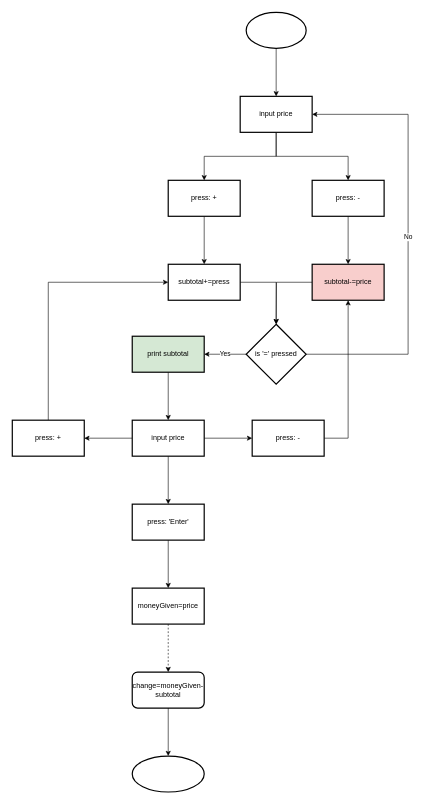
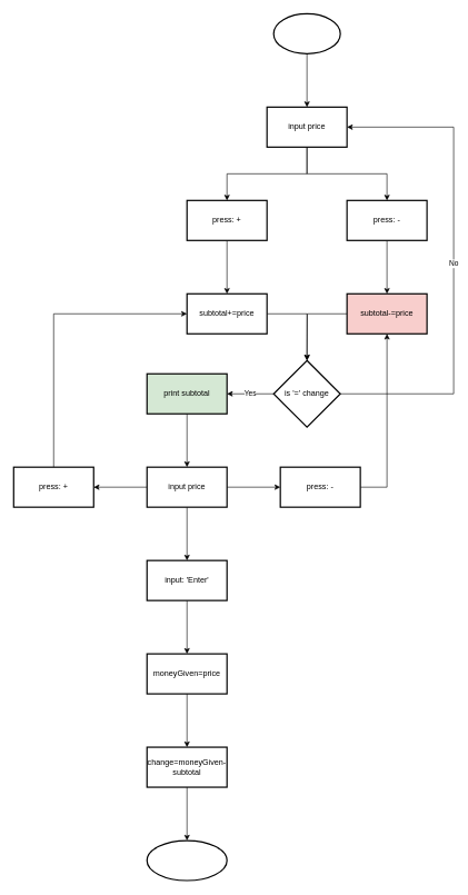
  <mxCell id="0" />
  <mxCell id="1" parent="0" />
  <mxCell id="2" value="" style="edgeStyle=orthogonalEdgeStyle;rounded=0;orthogonalLoop=1;jettySize=auto;html=1;" edge="1" parent="1" source="3" target="6"><mxGeometry relative="1" as="geometry" /></mxCell>
  <mxCell id="3" value="" style="strokeWidth=2;html=1;shape=mxgraph.flowchart.start_1;whiteSpace=wrap;" vertex="1" parent="1"><mxGeometry x="410" y="20" width="100" height="60" as="geometry" /></mxCell>
  <mxCell id="4" value="" style="edgeStyle=orthogonalEdgeStyle;rounded=0;orthogonalLoop=1;jettySize=auto;html=1;" edge="1" parent="1" source="6" target="8"><mxGeometry relative="1" as="geometry" /></mxCell>
  <mxCell id="5" value="" style="edgeStyle=orthogonalEdgeStyle;rounded=0;orthogonalLoop=1;jettySize=auto;html=1;" edge="1" parent="1" source="6" target="12"><mxGeometry relative="1" as="geometry" /></mxCell>
  <mxCell id="6" value="input price" style="whiteSpace=wrap;html=1;strokeWidth=2;" vertex="1" parent="1"><mxGeometry x="400" y="160" width="120" height="60" as="geometry" /></mxCell>
  <mxCell id="7" value="" style="edgeStyle=orthogonalEdgeStyle;rounded=0;orthogonalLoop=1;jettySize=auto;html=1;" edge="1" parent="1" source="8" target="10"><mxGeometry relative="1" as="geometry" /></mxCell>
  <mxCell id="8" value="press: +" style="whiteSpace=wrap;html=1;strokeWidth=2;" vertex="1" parent="1"><mxGeometry x="280" y="300" width="120" height="60" as="geometry" /></mxCell>
  <mxCell id="9" style="edgeStyle=orthogonalEdgeStyle;rounded=0;orthogonalLoop=1;jettySize=auto;html=1;" edge="1" parent="1" source="10" target="17"><mxGeometry relative="1" as="geometry" /></mxCell>
- <mxCell id="10" value="subtotal+=press" style="whiteSpace=wrap;html=1;strokeWidth=2;" vertex="1" parent="1"><mxGeometry x="280" y="440" width="120" height="60" as="geometry" /></mxCell>
+ <mxCell id="10" value="subtotal+=price" style="whiteSpace=wrap;html=1;strokeWidth=2;" vertex="1" parent="1"><mxGeometry x="280" y="440" width="120" height="60" as="geometry" /></mxCell>
  <mxCell id="11" value="" style="edgeStyle=orthogonalEdgeStyle;rounded=0;orthogonalLoop=1;jettySize=auto;html=1;" edge="1" parent="1" source="12" target="14"><mxGeometry relative="1" as="geometry" /></mxCell>
  <mxCell id="12" value="press: -" style="whiteSpace=wrap;html=1;strokeWidth=2;" vertex="1" parent="1"><mxGeometry x="520" y="300" width="120" height="60" as="geometry" /></mxCell>
  <mxCell id="13" style="edgeStyle=orthogonalEdgeStyle;rounded=0;orthogonalLoop=1;jettySize=auto;html=1;" edge="1" parent="1" source="14"><mxGeometry relative="1" as="geometry"><mxPoint x="460" y="540" as="targetPoint" /></mxGeometry></mxCell>
  <mxCell id="14" value="subtotal-=price" style="whiteSpace=wrap;html=1;strokeWidth=2;fillColor=#f8cecc;" vertex="1" parent="1"><mxGeometry x="520" y="440" width="120" height="60" as="geometry" /></mxCell>
  <mxCell id="15" value="Yes" style="edgeStyle=orthogonalEdgeStyle;rounded=0;orthogonalLoop=1;jettySize=auto;html=1;" edge="1" parent="1" source="17" target="19"><mxGeometry relative="1" as="geometry" /></mxCell>
  <mxCell id="16" value="No" style="edgeStyle=orthogonalEdgeStyle;rounded=0;orthogonalLoop=1;jettySize=auto;html=1;exitX=1;exitY=0.5;exitDx=0;exitDy=0;exitPerimeter=0;entryX=1;entryY=0.5;entryDx=0;entryDy=0;" edge="1" parent="1" source="17" target="6"><mxGeometry relative="1" as="geometry"><Array as="points"><mxPoint x="680" y="590" /><mxPoint x="680" y="190" /></Array></mxGeometry></mxCell>
- <mxCell id="17" value="is '=' pressed" style="strokeWidth=2;html=1;shape=mxgraph.flowchart.decision;whiteSpace=wrap;" vertex="1" parent="1"><mxGeometry x="410" y="540" width="100" height="100" as="geometry" /></mxCell>
+ <mxCell id="17" value="is '=' change" style="strokeWidth=2;html=1;shape=mxgraph.flowchart.decision;whiteSpace=wrap;" vertex="1" parent="1"><mxGeometry x="410" y="540" width="100" height="100" as="geometry" /></mxCell>
  <mxCell id="18" value="" style="edgeStyle=orthogonalEdgeStyle;rounded=0;orthogonalLoop=1;jettySize=auto;html=1;" edge="1" parent="1" source="19" target="23"><mxGeometry relative="1" as="geometry" /></mxCell>
  <mxCell id="19" value="print subtotal" style="whiteSpace=wrap;html=1;strokeWidth=2;fillColor=#d5e8d4;" vertex="1" parent="1"><mxGeometry x="220" y="560" width="120" height="60" as="geometry" /></mxCell>
  <mxCell id="20" value="" style="edgeStyle=orthogonalEdgeStyle;rounded=0;orthogonalLoop=1;jettySize=auto;html=1;" edge="1" parent="1" source="23" target="25"><mxGeometry relative="1" as="geometry" /></mxCell>
  <mxCell id="21" value="" style="edgeStyle=orthogonalEdgeStyle;rounded=0;orthogonalLoop=1;jettySize=auto;html=1;" edge="1" parent="1" source="23" target="27"><mxGeometry relative="1" as="geometry" /></mxCell>
  <mxCell id="22" value="" style="edgeStyle=orthogonalEdgeStyle;rounded=0;orthogonalLoop=1;jettySize=auto;html=1;" edge="1" parent="1" source="23" target="29"><mxGeometry relative="1" as="geometry" /></mxCell>
  <mxCell id="23" value="input price" style="whiteSpace=wrap;html=1;strokeWidth=2;" vertex="1" parent="1"><mxGeometry x="220" y="700" width="120" height="60" as="geometry" /></mxCell>
  <mxCell id="24" value="" style="edgeStyle=orthogonalEdgeStyle;rounded=0;orthogonalLoop=1;jettySize=auto;html=1;" edge="1" parent="1" source="25" target="31"><mxGeometry relative="1" as="geometry" /></mxCell>
- <mxCell id="25" value="press: 'Enter'" style="whiteSpace=wrap;html=1;strokeWidth=2;" vertex="1" parent="1"><mxGeometry x="220" y="840" width="120" height="60" as="geometry" /></mxCell>
+ <mxCell id="25" value="input: 'Enter'" style="whiteSpace=wrap;html=1;strokeWidth=2;" vertex="1" parent="1"><mxGeometry x="220" y="840" width="120" height="60" as="geometry" /></mxCell>
  <mxCell id="26" style="edgeStyle=orthogonalEdgeStyle;rounded=0;orthogonalLoop=1;jettySize=auto;html=1;exitX=1;exitY=0.5;exitDx=0;exitDy=0;" edge="1" parent="1" source="27" target="14"><mxGeometry relative="1" as="geometry" /></mxCell>
  <mxCell id="27" value="press: -" style="whiteSpace=wrap;html=1;strokeWidth=2;" vertex="1" parent="1"><mxGeometry x="420" y="700" width="120" height="60" as="geometry" /></mxCell>
  <mxCell id="28" style="edgeStyle=orthogonalEdgeStyle;rounded=0;orthogonalLoop=1;jettySize=auto;html=1;entryX=0;entryY=0.5;entryDx=0;entryDy=0;" edge="1" parent="1" source="29" target="10"><mxGeometry relative="1" as="geometry"><Array as="points"><mxPoint x="80" y="470" /></Array></mxGeometry></mxCell>
  <mxCell id="29" value="press: +" style="whiteSpace=wrap;html=1;strokeWidth=2;" vertex="1" parent="1"><mxGeometry x="20" y="700" width="120" height="60" as="geometry" /></mxCell>
- <mxCell id="30" value="" style="edgeStyle=orthogonalEdgeStyle;rounded=0;orthogonalLoop=1;jettySize=auto;html=1;dashed=1;" edge="1" parent="1" source="31" target="33"><mxGeometry relative="1" as="geometry" /></mxCell>
+ <mxCell id="30" value="" style="edgeStyle=orthogonalEdgeStyle;rounded=0;orthogonalLoop=1;jettySize=auto;html=1;" edge="1" parent="1" source="31" target="33"><mxGeometry relative="1" as="geometry" /></mxCell>
  <mxCell id="31" value="moneyGiven=price" style="whiteSpace=wrap;html=1;strokeWidth=2;" vertex="1" parent="1"><mxGeometry x="220" y="980" width="120" height="60" as="geometry" /></mxCell>
  <mxCell id="32" value="" style="edgeStyle=orthogonalEdgeStyle;rounded=0;orthogonalLoop=1;jettySize=auto;html=1;" edge="1" parent="1" source="33" target="34"><mxGeometry relative="1" as="geometry" /></mxCell>
- <mxCell id="33" value="change=moneyGiven-subtotal" style="whiteSpace=wrap;html=1;strokeWidth=2;rounded=1;" vertex="1" parent="1"><mxGeometry x="220" y="1120" width="120" height="60" as="geometry" /></mxCell>
+ <mxCell id="33" value="change=moneyGiven-subtotal" style="whiteSpace=wrap;html=1;strokeWidth=2;" vertex="1" parent="1"><mxGeometry x="220" y="1120" width="120" height="60" as="geometry" /></mxCell>
  <mxCell id="34" value="" style="ellipse;whiteSpace=wrap;html=1;strokeWidth=2;" vertex="1" parent="1"><mxGeometry x="220" y="1260" width="120" height="60" as="geometry" /></mxCell>
